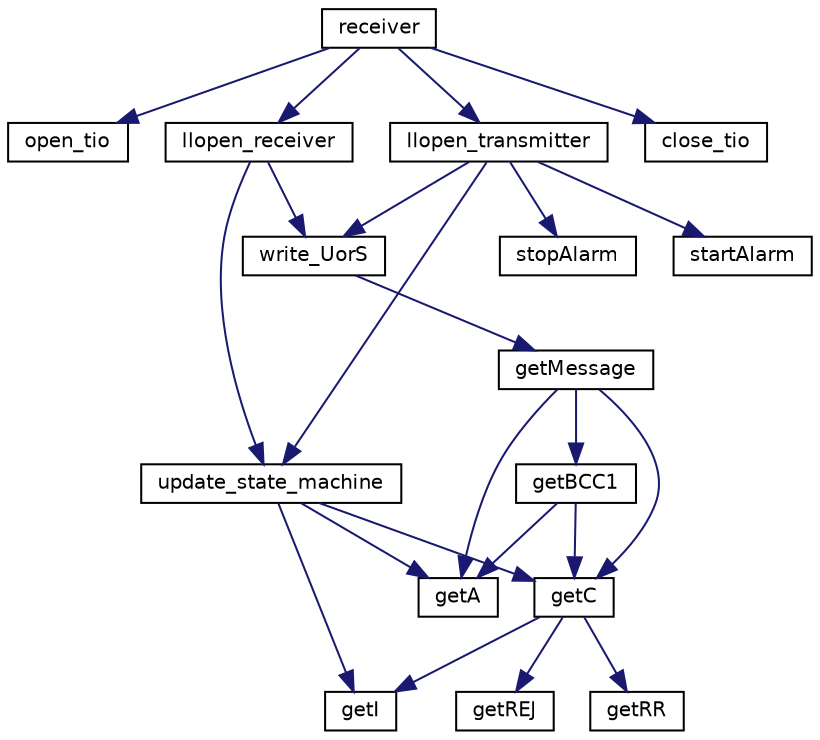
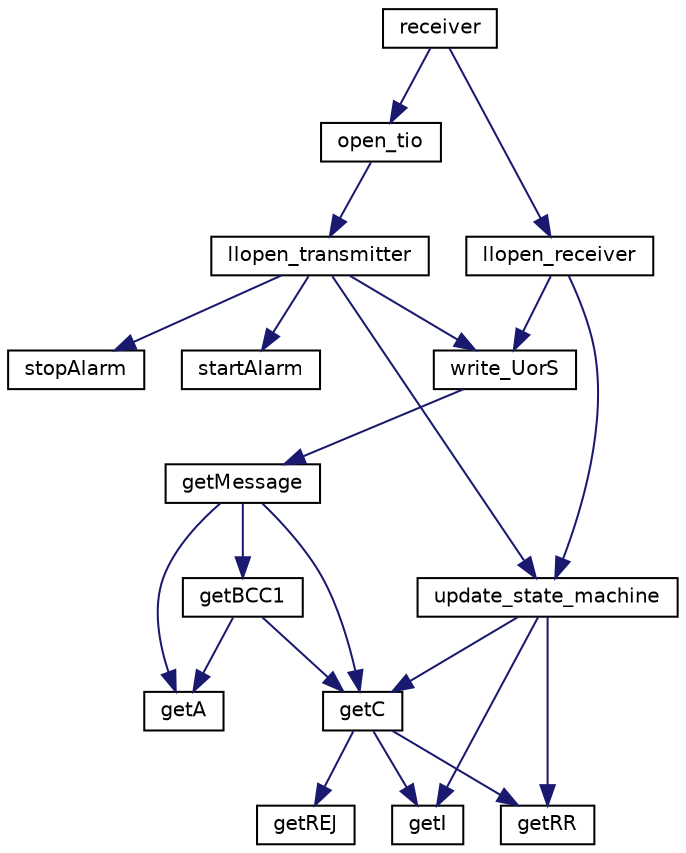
  digraph {
    rankdir=TB
    node [color=black fillcolor=white fontname=Helvetica fontsize=10 shape=record style=filled]
    edge [color=midnightblue fontname=Helvetica fontsize=10 labelfontname=Helvetica labelfontsize=10 style=solid]
    n1 [height=0.2 label=receiver width=0.4]
    n2 [height=0.2 label=open_tio width=0.4]
    n3 [height=0.2 label=llopen_transmitter width=0.4]
-   n4 [height=0.2 label=close_tio width=0.4]
    n5 [height=0.2 label=llopen_receiver width=0.4]
    n6 [height=0.2 label=write_UorS width=0.4]
    n7 [height=0.2 label=startAlarm width=0.4]
    n8 [height=0.2 label=update_state_machine width=0.4]
    n9 [height=0.2 label=stopAlarm width=0.4]
    n10 [height=0.2 label=getMessage width=0.4]
    n11 [height=0.2 label=getA width=0.4]
    n12 [height=0.2 label=getC width=0.4]
    n13 [height=0.2 label=getI width=0.4]
    n14 [height=0.2 label=getBCC1 width=0.4]
    n15 [height=0.2 label=getRR width=0.4]
    n16 [height=0.2 label=getREJ width=0.4]
    n1 -> n2
-   n1 -> n3
-   n1 -> n4
+   n2 -> n3
    n1 -> n5
    n3 -> n6
    n3 -> n7
    n3 -> n8
    n3 -> n9
    n5 -> n6
    n5 -> n8
    n6 -> n10
-   n8 -> n11
+   n8 -> n15
    n8 -> n12
    n8 -> n13
    n10 -> n11
    n10 -> n12
    n10 -> n14
    n12 -> n13
    n12 -> n15
    n12 -> n16
    n14 -> n11
    n14 -> n12
  }
